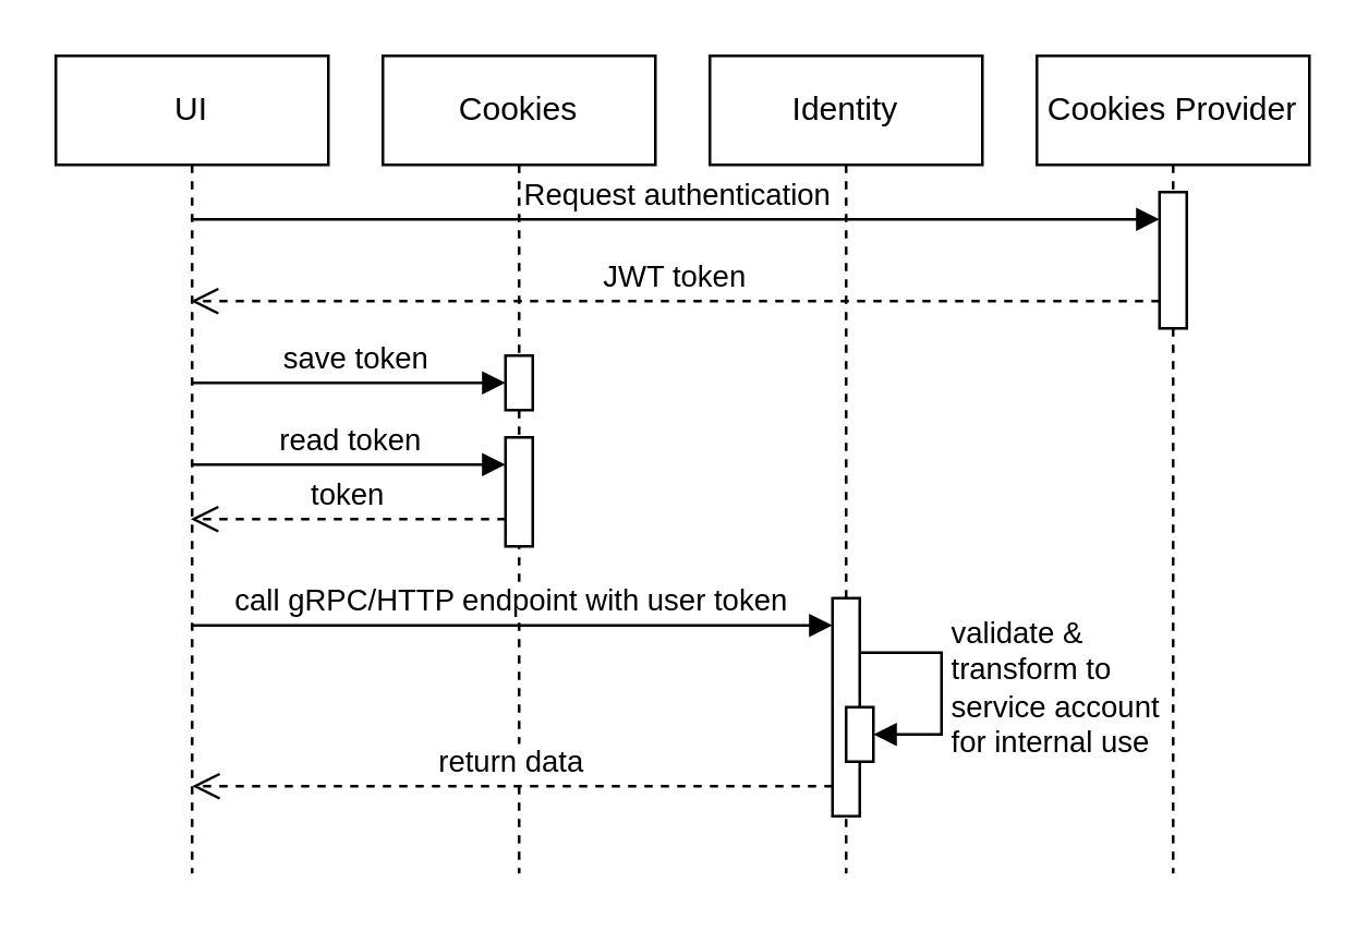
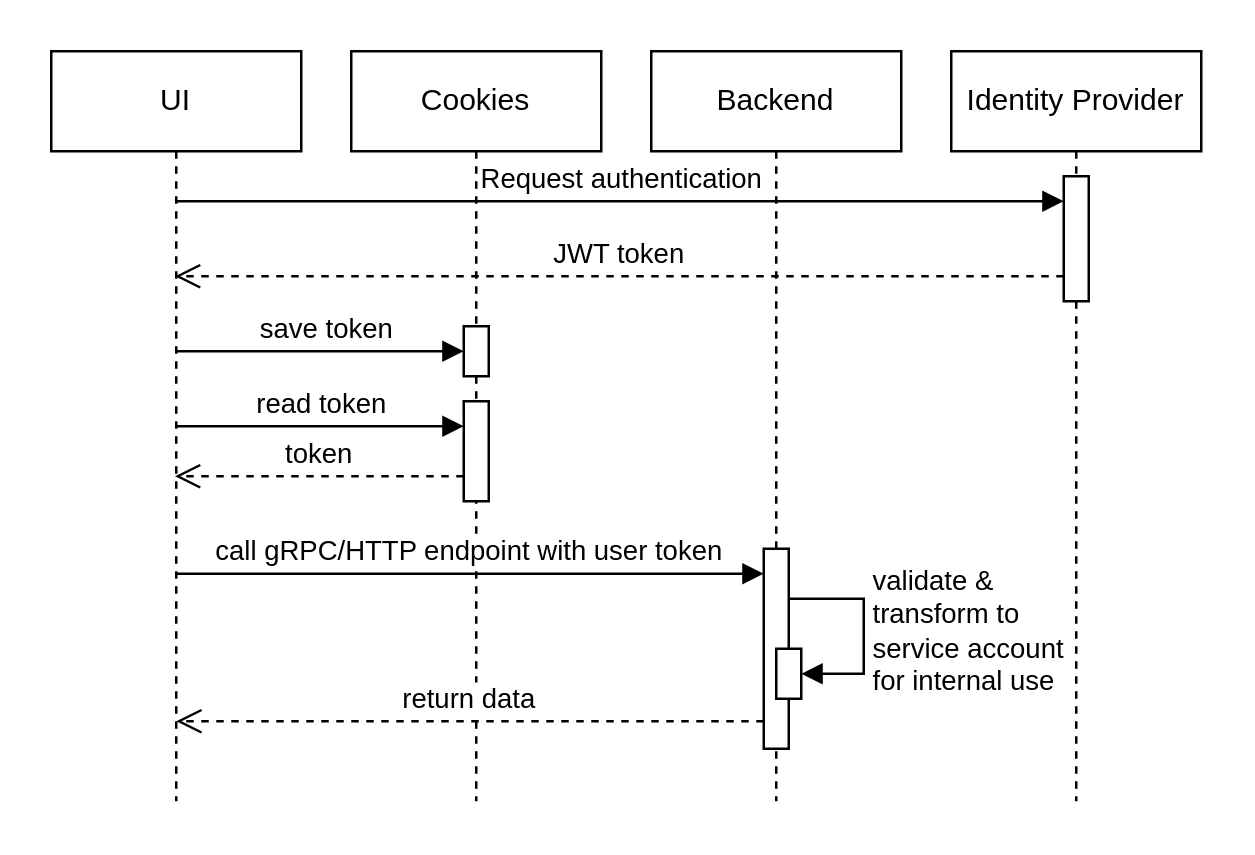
  <mxCell id="0" />
  <mxCell id="1" parent="0" />
  <mxCell id="2" value="UI" style="shape=umlLifeline;perimeter=lifelinePerimeter;whiteSpace=wrap;html=1;container=0;dropTarget=0;collapsible=0;recursiveResize=0;outlineConnect=0;portConstraint=eastwest;newEdgeStyle={&quot;edgeStyle&quot;:&quot;elbowEdgeStyle&quot;,&quot;elbow&quot;:&quot;vertical&quot;,&quot;curved&quot;:0,&quot;rounded&quot;:0};" parent="1" vertex="1"><mxGeometry x="20" y="20" width="100" height="300" as="geometry" /></mxCell>
- <mxCell id="3" value="Identity" style="shape=umlLifeline;perimeter=lifelinePerimeter;whiteSpace=wrap;html=1;container=0;dropTarget=0;collapsible=0;recursiveResize=0;outlineConnect=0;portConstraint=eastwest;newEdgeStyle={&quot;edgeStyle&quot;:&quot;elbowEdgeStyle&quot;,&quot;elbow&quot;:&quot;vertical&quot;,&quot;curved&quot;:0,&quot;rounded&quot;:0};" parent="1" vertex="1"><mxGeometry x="260" y="20" width="100" height="300" as="geometry" /></mxCell>
+ <mxCell id="3" value="Backend" style="shape=umlLifeline;perimeter=lifelinePerimeter;whiteSpace=wrap;html=1;container=0;dropTarget=0;collapsible=0;recursiveResize=0;outlineConnect=0;portConstraint=eastwest;newEdgeStyle={&quot;edgeStyle&quot;:&quot;elbowEdgeStyle&quot;,&quot;elbow&quot;:&quot;vertical&quot;,&quot;curved&quot;:0,&quot;rounded&quot;:0};" parent="1" vertex="1"><mxGeometry x="260" y="20" width="100" height="300" as="geometry" /></mxCell>
  <mxCell id="4" value="" style="html=1;points=[];perimeter=orthogonalPerimeter;outlineConnect=0;targetShapes=umlLifeline;portConstraint=eastwest;newEdgeStyle={&quot;edgeStyle&quot;:&quot;elbowEdgeStyle&quot;,&quot;elbow&quot;:&quot;vertical&quot;,&quot;curved&quot;:0,&quot;rounded&quot;:0};" parent="3" vertex="1"><mxGeometry x="45" y="199" width="10" height="80" as="geometry" /></mxCell>
  <mxCell id="5" value="" style="html=1;points=[];perimeter=orthogonalPerimeter;outlineConnect=0;targetShapes=umlLifeline;portConstraint=eastwest;newEdgeStyle={&quot;edgeStyle&quot;:&quot;elbowEdgeStyle&quot;,&quot;elbow&quot;:&quot;vertical&quot;,&quot;curved&quot;:0,&quot;rounded&quot;:0};" parent="3" vertex="1"><mxGeometry x="50" y="239" width="10" height="20" as="geometry" /></mxCell>
  <mxCell id="6" value="validate &amp;amp;&lt;br&gt;transform to &lt;br&gt;service account &lt;br&gt;for internal use" style="html=1;align=left;spacingLeft=2;endArrow=block;rounded=0;edgeStyle=orthogonalEdgeStyle;curved=0;rounded=0;" parent="3" target="5" edge="1"><mxGeometry relative="1" as="geometry"><mxPoint x="55" y="219" as="sourcePoint" /><Array as="points"><mxPoint x="85" y="219" /><mxPoint x="85" y="249" /></Array></mxGeometry></mxCell>
  <mxCell id="7" value="Cookies" style="shape=umlLifeline;perimeter=lifelinePerimeter;whiteSpace=wrap;html=1;container=0;dropTarget=0;collapsible=0;recursiveResize=0;outlineConnect=0;portConstraint=eastwest;newEdgeStyle={&quot;edgeStyle&quot;:&quot;elbowEdgeStyle&quot;,&quot;elbow&quot;:&quot;vertical&quot;,&quot;curved&quot;:0,&quot;rounded&quot;:0};" parent="1" vertex="1"><mxGeometry x="140" y="20" width="100" height="300" as="geometry" /></mxCell>
  <mxCell id="8" value="" style="html=1;points=[];perimeter=orthogonalPerimeter;outlineConnect=0;targetShapes=umlLifeline;portConstraint=eastwest;newEdgeStyle={&quot;edgeStyle&quot;:&quot;elbowEdgeStyle&quot;,&quot;elbow&quot;:&quot;vertical&quot;,&quot;curved&quot;:0,&quot;rounded&quot;:0};" parent="7" vertex="1"><mxGeometry x="45" y="110" width="10" height="20" as="geometry" /></mxCell>
  <mxCell id="9" value="" style="html=1;points=[];perimeter=orthogonalPerimeter;outlineConnect=0;targetShapes=umlLifeline;portConstraint=eastwest;newEdgeStyle={&quot;edgeStyle&quot;:&quot;elbowEdgeStyle&quot;,&quot;elbow&quot;:&quot;vertical&quot;,&quot;curved&quot;:0,&quot;rounded&quot;:0};" parent="7" vertex="1"><mxGeometry x="45" y="140" width="10" height="40" as="geometry" /></mxCell>
- <mxCell id="10" value="Cookies Provider" style="shape=umlLifeline;perimeter=lifelinePerimeter;whiteSpace=wrap;html=1;container=0;dropTarget=0;collapsible=0;recursiveResize=0;outlineConnect=0;portConstraint=eastwest;newEdgeStyle={&quot;edgeStyle&quot;:&quot;elbowEdgeStyle&quot;,&quot;elbow&quot;:&quot;vertical&quot;,&quot;curved&quot;:0,&quot;rounded&quot;:0};" parent="1" vertex="1"><mxGeometry x="380" y="20" width="100" height="300" as="geometry" /></mxCell>
+ <mxCell id="10" value="Identity Provider" style="shape=umlLifeline;perimeter=lifelinePerimeter;whiteSpace=wrap;html=1;container=0;dropTarget=0;collapsible=0;recursiveResize=0;outlineConnect=0;portConstraint=eastwest;newEdgeStyle={&quot;edgeStyle&quot;:&quot;elbowEdgeStyle&quot;,&quot;elbow&quot;:&quot;vertical&quot;,&quot;curved&quot;:0,&quot;rounded&quot;:0};" parent="1" vertex="1"><mxGeometry x="380" y="20" width="100" height="300" as="geometry" /></mxCell>
  <mxCell id="11" value="" style="html=1;points=[];perimeter=orthogonalPerimeter;outlineConnect=0;targetShapes=umlLifeline;portConstraint=eastwest;newEdgeStyle={&quot;edgeStyle&quot;:&quot;elbowEdgeStyle&quot;,&quot;elbow&quot;:&quot;vertical&quot;,&quot;curved&quot;:0,&quot;rounded&quot;:0};" parent="10" vertex="1"><mxGeometry x="45" y="50" width="10" height="50" as="geometry" /></mxCell>
  <mxCell id="12" value="call gRPC/HTTP endpoint with user token" style="html=1;verticalAlign=bottom;endArrow=block;edgeStyle=elbowEdgeStyle;elbow=vertical;curved=0;rounded=0;" parent="1" target="4" edge="1"><mxGeometry relative="1" as="geometry"><mxPoint x="70.074" y="229" as="sourcePoint" /><Array as="points"><mxPoint x="200" y="229" /></Array></mxGeometry></mxCell>
  <mxCell id="13" value="return data" style="html=1;verticalAlign=bottom;endArrow=open;dashed=1;endSize=8;edgeStyle=elbowEdgeStyle;elbow=vertical;curved=0;rounded=0;entryX=0.501;entryY=0.8;entryDx=0;entryDy=0;entryPerimeter=0;" parent="1" edge="1"><mxGeometry relative="1" as="geometry"><mxPoint x="70.1" y="288" as="targetPoint" /><Array as="points"><mxPoint x="70" y="288" /></Array><mxPoint x="305" y="288" as="sourcePoint" /></mxGeometry></mxCell>
  <mxCell id="14" value="Request authentication" style="html=1;verticalAlign=bottom;endArrow=block;edgeStyle=elbowEdgeStyle;elbow=vertical;curved=0;rounded=0;" parent="1" source="2" target="11" edge="1"><mxGeometry x="-0.0" relative="1" as="geometry"><mxPoint x="355" y="70" as="sourcePoint" /><Array as="points"><mxPoint x="220" y="80" /><mxPoint x="260" y="90" /><mxPoint x="230" y="80" /></Array><mxPoint as="offset" /></mxGeometry></mxCell>
  <mxCell id="15" value="JWT token" style="html=1;verticalAlign=bottom;endArrow=open;dashed=1;endSize=8;edgeStyle=elbowEdgeStyle;elbow=vertical;curved=0;rounded=0;" parent="1" source="11" target="2" edge="1"><mxGeometry relative="1" as="geometry"><mxPoint x="355" y="145" as="targetPoint" /><Array as="points"><mxPoint x="370" y="110" /></Array></mxGeometry></mxCell>
  <mxCell id="16" value="save token" style="html=1;verticalAlign=bottom;endArrow=block;edgeStyle=elbowEdgeStyle;elbow=vertical;curved=0;rounded=0;" parent="1" source="2" target="8" edge="1"><mxGeometry x="0.042" relative="1" as="geometry"><mxPoint x="115" y="130" as="sourcePoint" /><Array as="points"><mxPoint x="130" y="140" /><mxPoint x="70" y="130" /></Array><mxPoint as="offset" /></mxGeometry></mxCell>
  <mxCell id="17" value="read token" style="html=1;verticalAlign=bottom;endArrow=block;edgeStyle=elbowEdgeStyle;elbow=vertical;curved=0;rounded=0;" parent="1" source="2" target="9" edge="1"><mxGeometry relative="1" as="geometry"><mxPoint x="115" y="150" as="sourcePoint" /><Array as="points"><mxPoint x="130" y="170" /><mxPoint x="150" y="160" /></Array></mxGeometry></mxCell>
  <mxCell id="18" value="token" style="html=1;verticalAlign=bottom;endArrow=open;dashed=1;endSize=8;edgeStyle=elbowEdgeStyle;elbow=vertical;curved=0;rounded=0;" parent="1" source="9" target="2" edge="1"><mxGeometry relative="1" as="geometry"><mxPoint x="115" y="225" as="targetPoint" /><Array as="points"><mxPoint x="153" y="190" /></Array></mxGeometry></mxCell>
